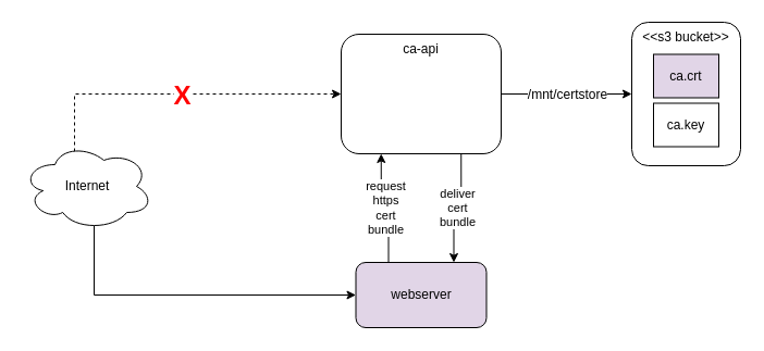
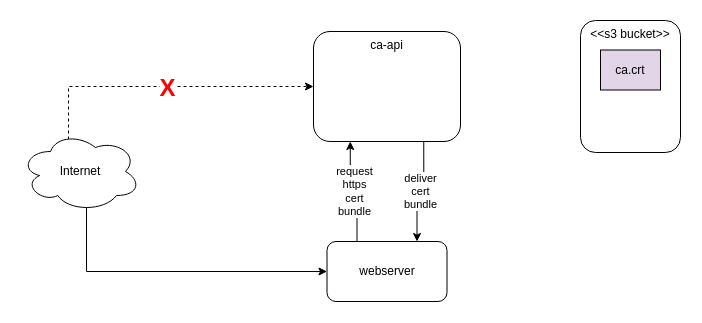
  <mxCell id="0" />
  <mxCell id="1" parent="0" />
  <mxCell id="2" value="&amp;lt;&amp;lt;s3 bucket&amp;gt;&amp;gt;" style="rounded=1;whiteSpace=wrap;html=1;verticalAlign=top;" vertex="1" parent="1"><mxGeometry x="580" y="20" width="100" height="132" as="geometry" /></mxCell>
  <mxCell id="3" style="edgeStyle=orthogonalEdgeStyle;rounded=0;orthogonalLoop=1;jettySize=auto;html=1;exitX=0.55;exitY=0.95;exitDx=0;exitDy=0;exitPerimeter=0;entryX=0;entryY=0.5;entryDx=0;entryDy=0;" edge="1" parent="1" source="6" target="12"><mxGeometry relative="1" as="geometry"><Array as="points"><mxPoint x="86" y="271" /></Array></mxGeometry></mxCell>
  <mxCell id="4" style="edgeStyle=orthogonalEdgeStyle;rounded=0;orthogonalLoop=1;jettySize=auto;html=1;exitX=0.4;exitY=0.1;exitDx=0;exitDy=0;exitPerimeter=0;dashed=1;fontStyle=1" edge="1" parent="1" source="6" target="10"><mxGeometry relative="1" as="geometry"><Array as="points"><mxPoint x="68" y="86" /></Array></mxGeometry></mxCell>
  <mxCell id="5" value="&lt;b&gt;&lt;font color=&quot;#ff0000&quot; style=&quot;font-size: 24px&quot;&gt;X&lt;/font&gt;&lt;/b&gt;" style="text;html=1;resizable=0;points=[];align=center;verticalAlign=middle;labelBackgroundColor=#ffffff;" vertex="1" connectable="0" parent="4"><mxGeometry x="0.013" y="-1" relative="1" as="geometry"><mxPoint as="offset" /></mxGeometry></mxCell>
  <mxCell id="6" value="Internet" style="ellipse;shape=cloud;whiteSpace=wrap;html=1;" vertex="1" parent="1"><mxGeometry x="20" y="131" width="120" height="80" as="geometry" /></mxCell>
  <mxCell id="7" value="deliver&lt;br&gt;cert&lt;br&gt;bundle" style="edgeStyle=orthogonalEdgeStyle;rounded=0;orthogonalLoop=1;jettySize=auto;html=1;exitX=0.75;exitY=1;exitDx=0;exitDy=0;entryX=0.75;entryY=0;entryDx=0;entryDy=0;" edge="1" parent="1" source="10" target="12"><mxGeometry relative="1" as="geometry" /></mxCell>
- <mxCell id="8" style="edgeStyle=orthogonalEdgeStyle;rounded=0;orthogonalLoop=1;jettySize=auto;html=1;exitX=1;exitY=0.5;exitDx=0;exitDy=0;entryX=0;entryY=0.5;entryDx=0;entryDy=0;" edge="1" parent="1" source="10" target="2"><mxGeometry relative="1" as="geometry" /></mxCell>
- <mxCell id="9" value="/mnt/certstore" style="text;html=1;resizable=0;points=[];align=center;verticalAlign=middle;labelBackgroundColor=#ffffff;" vertex="1" connectable="0" parent="8"><mxGeometry x="0.186" y="1" relative="1" as="geometry"><mxPoint x="-11" y="1" as="offset" /></mxGeometry></mxCell>
  <mxCell id="10" value="ca-api" style="rounded=1;whiteSpace=wrap;html=1;verticalAlign=top;" vertex="1" parent="1"><mxGeometry x="313" y="31" width="147" height="110" as="geometry" /></mxCell>
  <mxCell id="11" value="request &lt;br&gt;https&lt;br&gt;cert&lt;br&gt;bundle" style="edgeStyle=orthogonalEdgeStyle;rounded=0;orthogonalLoop=1;jettySize=auto;html=1;exitX=0.25;exitY=0;exitDx=0;exitDy=0;entryX=0.25;entryY=1;entryDx=0;entryDy=0;" edge="1" parent="1" source="12" target="10"><mxGeometry relative="1" as="geometry" /></mxCell>
- <mxCell id="12" value="webserver" style="rounded=1;whiteSpace=wrap;html=1;fillColor=#e1d5e7;" vertex="1" parent="1"><mxGeometry x="326.5" y="241" width="120" height="60" as="geometry" /></mxCell>
+ <mxCell id="12" value="webserver" style="rounded=1;whiteSpace=wrap;html=1;" vertex="1" parent="1"><mxGeometry x="326.5" y="241" width="120" height="60" as="geometry" /></mxCell>
  <mxCell id="13" value="ca.crt" style="rounded=0;whiteSpace=wrap;html=1;fillColor=#e1d5e7;" vertex="1" parent="1"><mxGeometry x="600" y="49.5" width="60" height="40" as="geometry" /></mxCell>
- <mxCell id="14" value="ca.key" style="rounded=0;whiteSpace=wrap;html=1;" vertex="1" parent="1"><mxGeometry x="600" y="94.5" width="60" height="40" as="geometry" /></mxCell>
